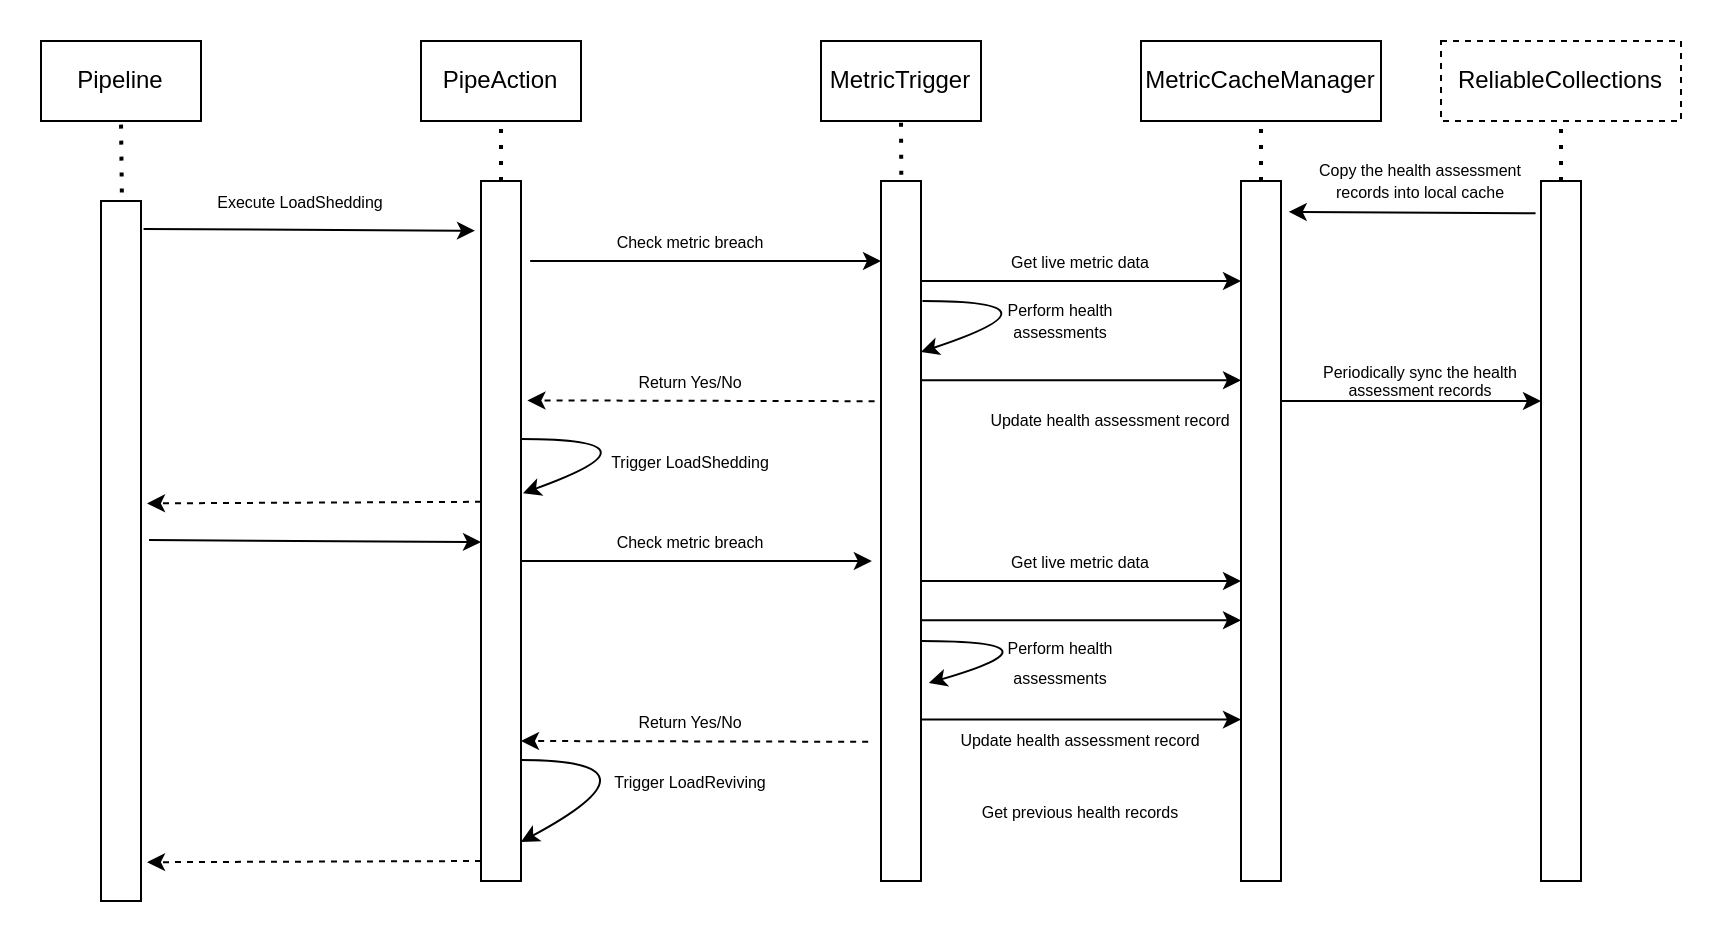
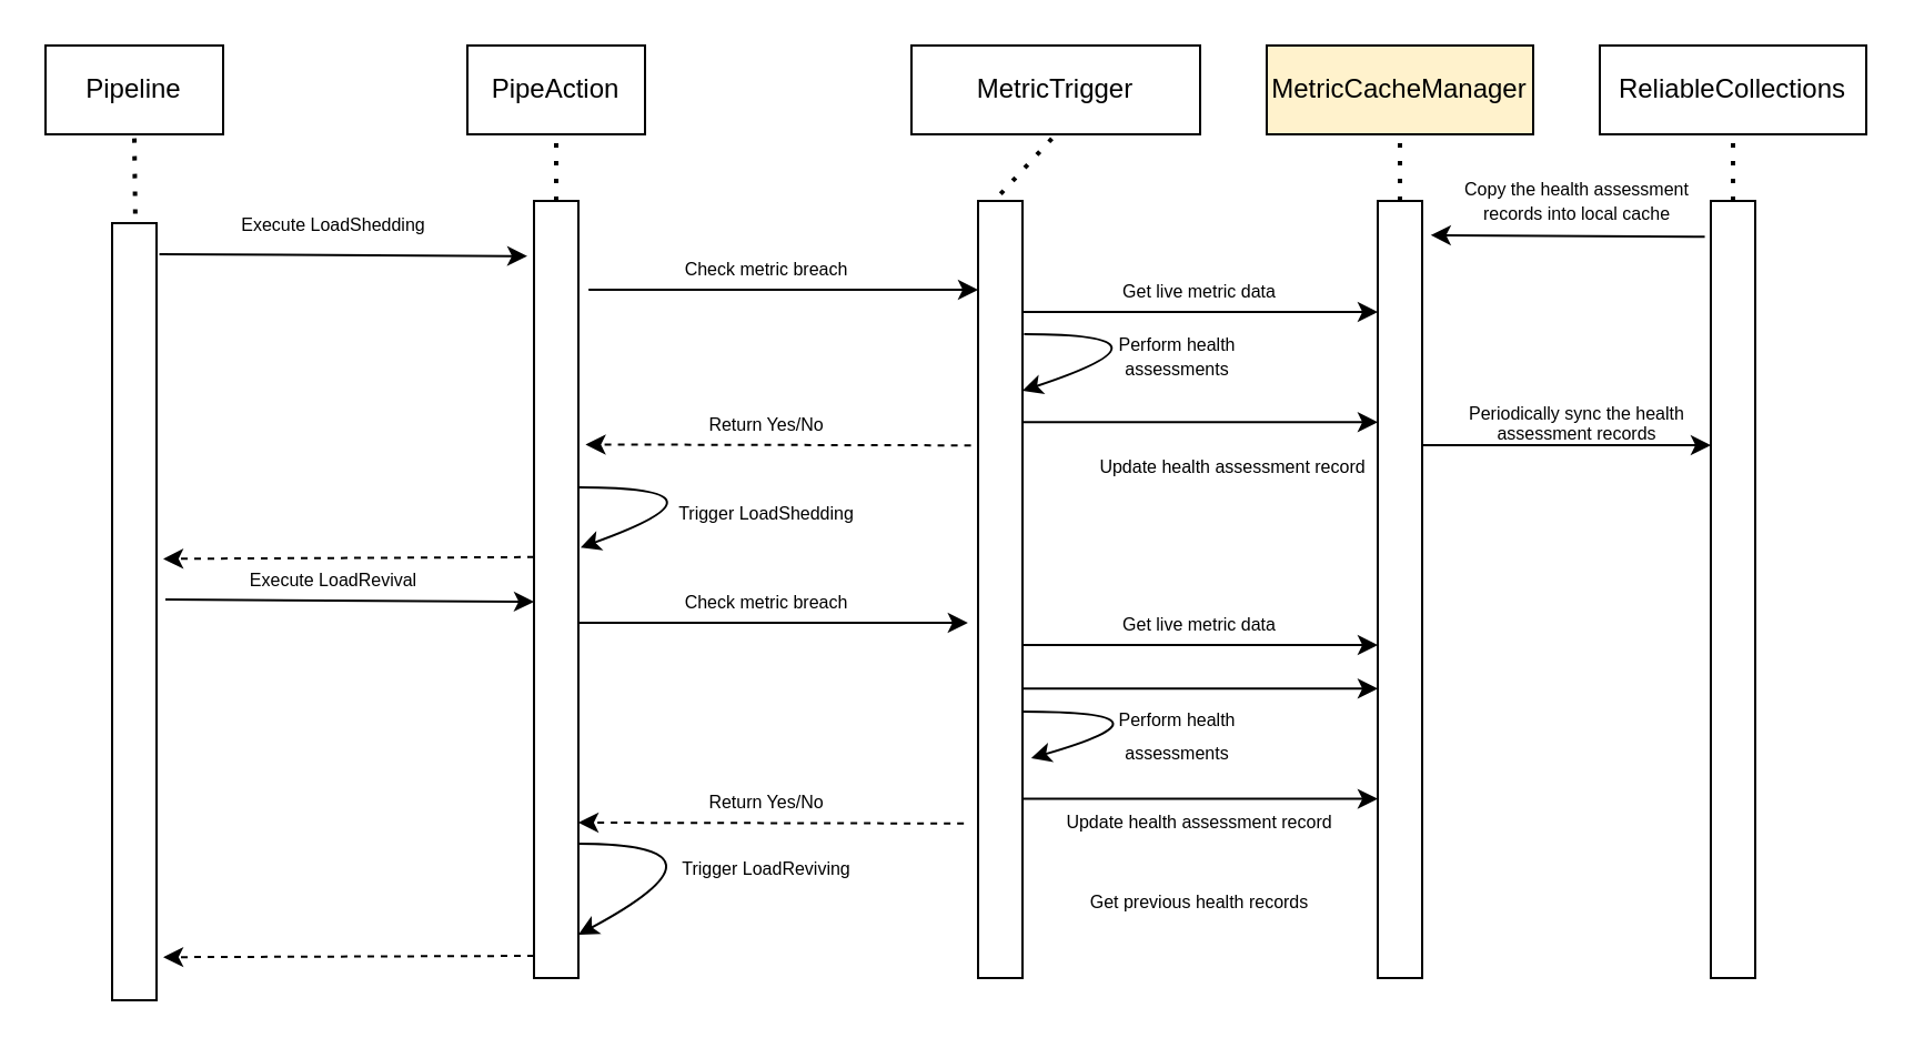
  <mxCell id="0" />
  <mxCell id="1" parent="0" />
  <mxCell id="2" value="" style="rounded=0;whiteSpace=wrap;html=1;" vertex="1" parent="1"><mxGeometry x="240" y="90" width="20" height="350" as="geometry" /></mxCell>
  <mxCell id="3" value="" style="rounded=0;whiteSpace=wrap;html=1;" vertex="1" parent="1"><mxGeometry x="50" y="100" width="20" height="350" as="geometry" /></mxCell>
  <mxCell id="4" value="" style="rounded=0;whiteSpace=wrap;html=1;" vertex="1" parent="1"><mxGeometry x="440" y="90" width="20" height="350" as="geometry" /></mxCell>
  <mxCell id="5" value="" style="rounded=0;whiteSpace=wrap;html=1;" vertex="1" parent="1"><mxGeometry x="620" y="90" width="20" height="350" as="geometry" /></mxCell>
  <mxCell id="6" value="Pipeline" style="rounded=0;whiteSpace=wrap;html=1;" vertex="1" parent="1"><mxGeometry x="20" y="20" width="80" height="40" as="geometry" /></mxCell>
- <mxCell id="7" value="&lt;p style=&quot;line-height: 120%;&quot;&gt;MetricCacheManager&lt;/p&gt;" style="rounded=0;whiteSpace=wrap;html=1;" vertex="1" parent="1"><mxGeometry x="570" y="20" width="120" height="40" as="geometry" /></mxCell>
- <mxCell id="8" value="MetricTrigger" style="rounded=0;whiteSpace=wrap;html=1;" vertex="1" parent="1"><mxGeometry x="410" y="20" width="80" height="40" as="geometry" /></mxCell>
+ <mxCell id="7" value="&lt;p style=&quot;line-height: 120%;&quot;&gt;MetricCacheManager&lt;/p&gt;" style="rounded=0;whiteSpace=wrap;html=1;fillColor=#fff2cc;" vertex="1" parent="1"><mxGeometry x="570" y="20" width="120" height="40" as="geometry" /></mxCell>
+ <mxCell id="8" value="MetricTrigger" style="rounded=0;whiteSpace=wrap;html=1;" vertex="1" parent="1"><mxGeometry x="410" y="20" width="130" height="40" as="geometry" /></mxCell>
  <mxCell id="9" value="PipeAction" style="rounded=0;whiteSpace=wrap;html=1;" vertex="1" parent="1"><mxGeometry x="210" y="20" width="80" height="40" as="geometry" /></mxCell>
  <mxCell id="10" value="" style="endArrow=none;dashed=1;html=1;dashPattern=1 3;strokeWidth=2;rounded=0;exitX=0.521;exitY=-0.012;exitDx=0;exitDy=0;exitPerimeter=0;" edge="1" parent="1" source="3"><mxGeometry width="50" height="50" relative="1" as="geometry"><mxPoint x="10" y="110" as="sourcePoint" /><mxPoint x="60" y="60" as="targetPoint" /></mxGeometry></mxCell>
- <mxCell id="11" value="&lt;p style=&quot;line-height: 120%;&quot;&gt;ReliableCollections&lt;/p&gt;" style="rounded=0;whiteSpace=wrap;html=1;dashed=1;" vertex="1" parent="1"><mxGeometry x="720" y="20" width="120" height="40" as="geometry" /></mxCell>
+ <mxCell id="11" value="&lt;p style=&quot;line-height: 120%;&quot;&gt;ReliableCollections&lt;/p&gt;" style="rounded=0;whiteSpace=wrap;html=1;" vertex="1" parent="1"><mxGeometry x="720" y="20" width="120" height="40" as="geometry" /></mxCell>
  <mxCell id="12" value="" style="rounded=0;whiteSpace=wrap;html=1;" vertex="1" parent="1"><mxGeometry x="770" y="90" width="20" height="350" as="geometry" /></mxCell>
  <mxCell id="13" value="" style="endArrow=none;dashed=1;html=1;dashPattern=1 3;strokeWidth=2;rounded=0;exitX=0.5;exitY=0;exitDx=0;exitDy=0;entryX=0.5;entryY=1;entryDx=0;entryDy=0;" edge="1" parent="1" source="12" target="11"><mxGeometry width="50" height="50" relative="1" as="geometry"><mxPoint x="80" y="116" as="sourcePoint" /><mxPoint x="80" y="80" as="targetPoint" /></mxGeometry></mxCell>
  <mxCell id="14" value="" style="endArrow=none;dashed=1;html=1;dashPattern=1 3;strokeWidth=2;rounded=0;exitX=0.5;exitY=0;exitDx=0;exitDy=0;entryX=0.5;entryY=1;entryDx=0;entryDy=0;" edge="1" parent="1" source="5" target="7"><mxGeometry width="50" height="50" relative="1" as="geometry"><mxPoint x="90" y="126" as="sourcePoint" /><mxPoint x="90" y="90" as="targetPoint" /></mxGeometry></mxCell>
  <mxCell id="15" value="" style="endArrow=none;dashed=1;html=1;dashPattern=1 3;strokeWidth=2;rounded=0;exitX=0.507;exitY=-0.009;exitDx=0;exitDy=0;exitPerimeter=0;entryX=0.5;entryY=1;entryDx=0;entryDy=0;" edge="1" parent="1" source="4" target="8"><mxGeometry width="50" height="50" relative="1" as="geometry"><mxPoint x="100" y="136" as="sourcePoint" /><mxPoint x="100" y="100" as="targetPoint" /></mxGeometry></mxCell>
  <mxCell id="16" value="" style="endArrow=none;dashed=1;html=1;dashPattern=1 3;strokeWidth=2;rounded=0;exitX=0.5;exitY=0;exitDx=0;exitDy=0;entryX=0.5;entryY=1;entryDx=0;entryDy=0;" edge="1" parent="1" source="2" target="9"><mxGeometry width="50" height="50" relative="1" as="geometry"><mxPoint x="110" y="146" as="sourcePoint" /><mxPoint x="110" y="110" as="targetPoint" /></mxGeometry></mxCell>
  <mxCell id="17" value="" style="endArrow=classic;html=1;rounded=0;exitX=1.064;exitY=0.04;exitDx=0;exitDy=0;exitPerimeter=0;entryX=-0.15;entryY=0.071;entryDx=0;entryDy=0;entryPerimeter=0;" edge="1" parent="1" source="3" target="2"><mxGeometry width="50" height="50" relative="1" as="geometry"><mxPoint x="720" y="340" as="sourcePoint" /><mxPoint x="770" y="290" as="targetPoint" /></mxGeometry></mxCell>
  <mxCell id="18" value="" style="endArrow=classic;html=1;rounded=0;exitX=1.136;exitY=0.139;exitDx=0;exitDy=0;exitPerimeter=0;" edge="1" parent="1"><mxGeometry width="50" height="50" relative="1" as="geometry"><mxPoint x="264.58" y="130" as="sourcePoint" /><mxPoint x="440" y="130" as="targetPoint" /></mxGeometry></mxCell>
+ <mxCell id="19" value="&lt;font style=&quot;font-size: 8px;&quot;&gt;Execute LoadRevival&lt;/font&gt;" style="text;html=1;strokeColor=none;fillColor=none;align=center;verticalAlign=middle;whiteSpace=wrap;rounded=0;" vertex="1" parent="1"><mxGeometry x="100" y="250" width="100" height="20" as="geometry" /></mxCell>
  <mxCell id="20" value="&lt;span style=&quot;font-size: 8px;&quot;&gt;Check metric breach&lt;/span&gt;" style="text;html=1;strokeColor=none;fillColor=none;align=center;verticalAlign=middle;whiteSpace=wrap;rounded=0;" vertex="1" parent="1"><mxGeometry x="290" y="110" width="110" height="20" as="geometry" /></mxCell>
  <mxCell id="21" value="&lt;p style=&quot;line-height: 70%;&quot;&gt;&lt;font style=&quot;font-size: 8px;&quot;&gt;Perform health assessments&lt;/font&gt;&lt;/p&gt;" style="text;html=1;strokeColor=none;fillColor=none;align=center;verticalAlign=middle;whiteSpace=wrap;rounded=0;" vertex="1" parent="1"><mxGeometry x="490" y="150" width="80" height="20" as="geometry" /></mxCell>
  <mxCell id="22" value="" style="endArrow=classic;html=1;exitX=1.193;exitY=0.2;exitDx=0;exitDy=0;exitPerimeter=0;curved=1;entryX=0.964;entryY=0.213;entryDx=0;entryDy=0;entryPerimeter=0;" edge="1" parent="1"><mxGeometry width="50" height="50" relative="1" as="geometry"><mxPoint x="460.72" y="150" as="sourcePoint" /><mxPoint x="460" y="175.5" as="targetPoint" /><Array as="points"><mxPoint x="536.86" y="150" /></Array></mxGeometry></mxCell>
  <mxCell id="23" value="" style="endArrow=classic;html=1;rounded=0;exitX=-0.093;exitY=0.353;exitDx=0;exitDy=0;exitPerimeter=0;entryX=1.021;entryY=0.342;entryDx=0;entryDy=0;entryPerimeter=0;dashed=1;" edge="1" parent="1"><mxGeometry width="50" height="50" relative="1" as="geometry"><mxPoint x="436.79" y="200.11" as="sourcePoint" /><mxPoint x="263.21" y="199.71" as="targetPoint" /></mxGeometry></mxCell>
  <mxCell id="24" value="&lt;span style=&quot;font-size: 8px;&quot;&gt;Return Yes/No&lt;/span&gt;" style="text;html=1;strokeColor=none;fillColor=none;align=center;verticalAlign=middle;whiteSpace=wrap;rounded=0;" vertex="1" parent="1"><mxGeometry x="290" y="180" width="110" height="20" as="geometry" /></mxCell>
  <mxCell id="25" value="&lt;span style=&quot;font-size: 8px;&quot;&gt;Trigger LoadReviving&lt;/span&gt;" style="text;html=1;strokeColor=none;fillColor=none;align=center;verticalAlign=middle;whiteSpace=wrap;rounded=0;" vertex="1" parent="1"><mxGeometry x="290" y="380" width="110" height="20" as="geometry" /></mxCell>
  <mxCell id="26" value="" style="endArrow=classic;html=1;exitX=1.193;exitY=0.2;exitDx=0;exitDy=0;exitPerimeter=0;curved=1;entryX=1.05;entryY=0.446;entryDx=0;entryDy=0;entryPerimeter=0;" edge="1" parent="1" target="2"><mxGeometry width="50" height="50" relative="1" as="geometry"><mxPoint x="260" y="219.05" as="sourcePoint" /><mxPoint x="260" y="260" as="targetPoint" /><Array as="points"><mxPoint x="336.14" y="219.05" /></Array></mxGeometry></mxCell>
  <mxCell id="27" value="" style="endArrow=classic;html=1;rounded=0;exitX=1.064;exitY=0.04;exitDx=0;exitDy=0;exitPerimeter=0;entryX=-0.15;entryY=0.071;entryDx=0;entryDy=0;entryPerimeter=0;" edge="1" parent="1"><mxGeometry width="50" height="50" relative="1" as="geometry"><mxPoint x="74" y="269.5" as="sourcePoint" /><mxPoint x="240" y="270.5" as="targetPoint" /></mxGeometry></mxCell>
  <mxCell id="28" value="&lt;font style=&quot;font-size: 8px;&quot;&gt;Execute LoadShedding&lt;/font&gt;" style="text;html=1;strokeColor=none;fillColor=none;align=center;verticalAlign=middle;whiteSpace=wrap;rounded=0;" vertex="1" parent="1"><mxGeometry x="100" y="90" width="100" height="20" as="geometry" /></mxCell>
  <mxCell id="29" value="" style="endArrow=classic;html=1;rounded=0;exitX=1.136;exitY=0.139;exitDx=0;exitDy=0;exitPerimeter=0;" edge="1" parent="1"><mxGeometry width="50" height="50" relative="1" as="geometry"><mxPoint x="260" y="280" as="sourcePoint" /><mxPoint x="435.42" y="280" as="targetPoint" /></mxGeometry></mxCell>
  <mxCell id="30" value="&lt;span style=&quot;font-size: 8px;&quot;&gt;Check metric breach&lt;/span&gt;" style="text;html=1;strokeColor=none;fillColor=none;align=center;verticalAlign=middle;whiteSpace=wrap;rounded=0;" vertex="1" parent="1"><mxGeometry x="290" y="260" width="110" height="20" as="geometry" /></mxCell>
  <mxCell id="31" value="" style="endArrow=classic;html=1;exitX=1.193;exitY=0.2;exitDx=0;exitDy=0;exitPerimeter=0;curved=1;entryX=1.197;entryY=0.717;entryDx=0;entryDy=0;entryPerimeter=0;" edge="1" parent="1" target="4"><mxGeometry width="50" height="50" relative="1" as="geometry"><mxPoint x="460" y="320" as="sourcePoint" /><mxPoint x="460" y="360.95" as="targetPoint" /><Array as="points"><mxPoint x="536.14" y="320" /></Array></mxGeometry></mxCell>
  <mxCell id="32" value="&lt;font style=&quot;font-size: 8px;&quot;&gt;Perform health assessments&lt;/font&gt;" style="text;html=1;strokeColor=none;fillColor=none;align=center;verticalAlign=middle;whiteSpace=wrap;rounded=0;" vertex="1" parent="1"><mxGeometry x="490" y="320" width="80" height="20" as="geometry" /></mxCell>
  <mxCell id="33" value="" style="endArrow=classic;html=1;rounded=0;exitX=-0.093;exitY=0.353;exitDx=0;exitDy=0;exitPerimeter=0;entryX=1.021;entryY=0.342;entryDx=0;entryDy=0;entryPerimeter=0;dashed=1;" edge="1" parent="1"><mxGeometry width="50" height="50" relative="1" as="geometry"><mxPoint x="433.58" y="370.4" as="sourcePoint" /><mxPoint x="260" y="370" as="targetPoint" /></mxGeometry></mxCell>
  <mxCell id="34" value="&lt;span style=&quot;font-size: 8px;&quot;&gt;Return Yes/No&lt;/span&gt;" style="text;html=1;strokeColor=none;fillColor=none;align=center;verticalAlign=middle;whiteSpace=wrap;rounded=0;" vertex="1" parent="1"><mxGeometry x="290" y="350" width="110" height="20" as="geometry" /></mxCell>
  <mxCell id="35" value="" style="endArrow=classic;html=1;rounded=0;exitX=1.136;exitY=0.139;exitDx=0;exitDy=0;exitPerimeter=0;" edge="1" parent="1"><mxGeometry width="50" height="50" relative="1" as="geometry"><mxPoint x="640" y="200" as="sourcePoint" /><mxPoint x="770" y="200" as="targetPoint" /></mxGeometry></mxCell>
  <mxCell id="36" value="" style="endArrow=classic;html=1;rounded=0;exitX=1.136;exitY=0.139;exitDx=0;exitDy=0;exitPerimeter=0;" edge="1" parent="1"><mxGeometry width="50" height="50" relative="1" as="geometry"><mxPoint x="460" y="189.66" as="sourcePoint" /><mxPoint x="620" y="189.66" as="targetPoint" /></mxGeometry></mxCell>
  <mxCell id="37" value="&lt;p style=&quot;line-height: 80%;&quot;&gt;&lt;span style=&quot;font-size: 8px;&quot;&gt;Update health assessment record&lt;/span&gt;&lt;/p&gt;" style="text;html=1;strokeColor=none;fillColor=none;align=center;verticalAlign=middle;whiteSpace=wrap;rounded=0;" vertex="1" parent="1"><mxGeometry x="475" y="360" width="130" height="20" as="geometry" /></mxCell>
  <mxCell id="38" value="&lt;p style=&quot;line-height: 70%;&quot;&gt;&lt;span style=&quot;font-size: 8px;&quot;&gt;Copy the health assessment records into local cache&lt;/span&gt;&lt;/p&gt;" style="text;html=1;strokeColor=none;fillColor=none;align=center;verticalAlign=middle;whiteSpace=wrap;rounded=0;" vertex="1" parent="1"><mxGeometry x="650" y="80" width="120" height="20" as="geometry" /></mxCell>
  <mxCell id="39" value="" style="endArrow=classic;html=1;exitX=1.193;exitY=0.2;exitDx=0;exitDy=0;exitPerimeter=0;curved=1;entryX=1.193;entryY=0.317;entryDx=0;entryDy=0;entryPerimeter=0;" edge="1" parent="1"><mxGeometry width="50" height="50" relative="1" as="geometry"><mxPoint x="260" y="379.53" as="sourcePoint" /><mxPoint x="260" y="420.48" as="targetPoint" /><Array as="points"><mxPoint x="336.14" y="379.53" /></Array></mxGeometry></mxCell>
  <mxCell id="40" value="&lt;span style=&quot;font-size: 8px;&quot;&gt;Trigger LoadShedding&lt;/span&gt;" style="text;html=1;strokeColor=none;fillColor=none;align=center;verticalAlign=middle;whiteSpace=wrap;rounded=0;" vertex="1" parent="1"><mxGeometry x="290" y="220" width="110" height="20" as="geometry" /></mxCell>
  <mxCell id="41" value="" style="endArrow=classic;html=1;rounded=0;entryX=1.193;entryY=0.044;entryDx=0;entryDy=0;entryPerimeter=0;exitX=-0.136;exitY=0.046;exitDx=0;exitDy=0;exitPerimeter=0;" edge="1" parent="1" source="12" target="5"><mxGeometry width="50" height="50" relative="1" as="geometry"><mxPoint x="850" y="190" as="sourcePoint" /><mxPoint x="770" y="110" as="targetPoint" /></mxGeometry></mxCell>
  <mxCell id="42" value="&lt;p style=&quot;line-height: 60%;&quot;&gt;&lt;font style=&quot;font-size: 8px;&quot;&gt;Periodically sync the health assessment records&lt;/font&gt;&lt;/p&gt;" style="text;html=1;strokeColor=none;fillColor=none;align=center;verticalAlign=middle;whiteSpace=wrap;rounded=0;" vertex="1" parent="1"><mxGeometry x="650" y="180" width="120" height="20" as="geometry" /></mxCell>
  <mxCell id="43" value="" style="endArrow=classic;html=1;rounded=0;exitX=-0.093;exitY=0.353;exitDx=0;exitDy=0;exitPerimeter=0;dashed=1;entryX=1.15;entryY=0.432;entryDx=0;entryDy=0;entryPerimeter=0;" edge="1" parent="1" target="3"><mxGeometry width="50" height="50" relative="1" as="geometry"><mxPoint x="240" y="250.4" as="sourcePoint" /><mxPoint x="80" y="250" as="targetPoint" /></mxGeometry></mxCell>
  <mxCell id="44" value="" style="endArrow=classic;html=1;rounded=0;exitX=-0.093;exitY=0.353;exitDx=0;exitDy=0;exitPerimeter=0;dashed=1;entryX=1.15;entryY=0.432;entryDx=0;entryDy=0;entryPerimeter=0;" edge="1" parent="1"><mxGeometry width="50" height="50" relative="1" as="geometry"><mxPoint x="240" y="430" as="sourcePoint" /><mxPoint x="73" y="430.6" as="targetPoint" /></mxGeometry></mxCell>
  <mxCell id="45" value="" style="endArrow=classic;html=1;rounded=0;exitX=1.136;exitY=0.139;exitDx=0;exitDy=0;exitPerimeter=0;" edge="1" parent="1"><mxGeometry width="50" height="50" relative="1" as="geometry"><mxPoint x="460" y="290" as="sourcePoint" /><mxPoint x="620" y="290" as="targetPoint" /></mxGeometry></mxCell>
  <mxCell id="46" value="&lt;span style=&quot;font-size: 8px;&quot;&gt;Get live metric data&lt;/span&gt;" style="text;html=1;strokeColor=none;fillColor=none;align=center;verticalAlign=middle;whiteSpace=wrap;rounded=0;" vertex="1" parent="1"><mxGeometry x="480" y="270" width="120" height="20" as="geometry" /></mxCell>
  <mxCell id="47" value="" style="endArrow=classic;html=1;rounded=0;exitX=1.136;exitY=0.139;exitDx=0;exitDy=0;exitPerimeter=0;" edge="1" parent="1"><mxGeometry width="50" height="50" relative="1" as="geometry"><mxPoint x="460" y="309.66" as="sourcePoint" /><mxPoint x="620" y="309.66" as="targetPoint" /></mxGeometry></mxCell>
  <mxCell id="48" value="&lt;span style=&quot;font-size: 8px;&quot;&gt;Get previous health records&lt;/span&gt;" style="text;html=1;strokeColor=none;fillColor=none;align=center;verticalAlign=middle;whiteSpace=wrap;rounded=0;" vertex="1" parent="1"><mxGeometry x="480" y="395" width="120" height="20" as="geometry" /></mxCell>
  <mxCell id="49" value="" style="endArrow=classic;html=1;rounded=0;exitX=1.136;exitY=0.139;exitDx=0;exitDy=0;exitPerimeter=0;" edge="1" parent="1"><mxGeometry width="50" height="50" relative="1" as="geometry"><mxPoint x="460" y="140" as="sourcePoint" /><mxPoint x="620" y="140" as="targetPoint" /></mxGeometry></mxCell>
  <mxCell id="50" value="&lt;span style=&quot;font-size: 8px;&quot;&gt;Get live metric data&lt;/span&gt;" style="text;html=1;strokeColor=none;fillColor=none;align=center;verticalAlign=middle;whiteSpace=wrap;rounded=0;" vertex="1" parent="1"><mxGeometry x="480" y="120" width="120" height="20" as="geometry" /></mxCell>
  <mxCell id="51" value="" style="endArrow=classic;html=1;rounded=0;exitX=1.136;exitY=0.139;exitDx=0;exitDy=0;exitPerimeter=0;" edge="1" parent="1"><mxGeometry width="50" height="50" relative="1" as="geometry"><mxPoint x="460" y="359.31" as="sourcePoint" /><mxPoint x="620" y="359.31" as="targetPoint" /></mxGeometry></mxCell>
  <mxCell id="52" value="&lt;p style=&quot;line-height: 80%;&quot;&gt;&lt;span style=&quot;font-size: 8px;&quot;&gt;Update health assessment record&lt;/span&gt;&lt;/p&gt;" style="text;html=1;strokeColor=none;fillColor=none;align=center;verticalAlign=middle;whiteSpace=wrap;rounded=0;" vertex="1" parent="1"><mxGeometry x="490" y="200" width="130" height="20" as="geometry" /></mxCell>
